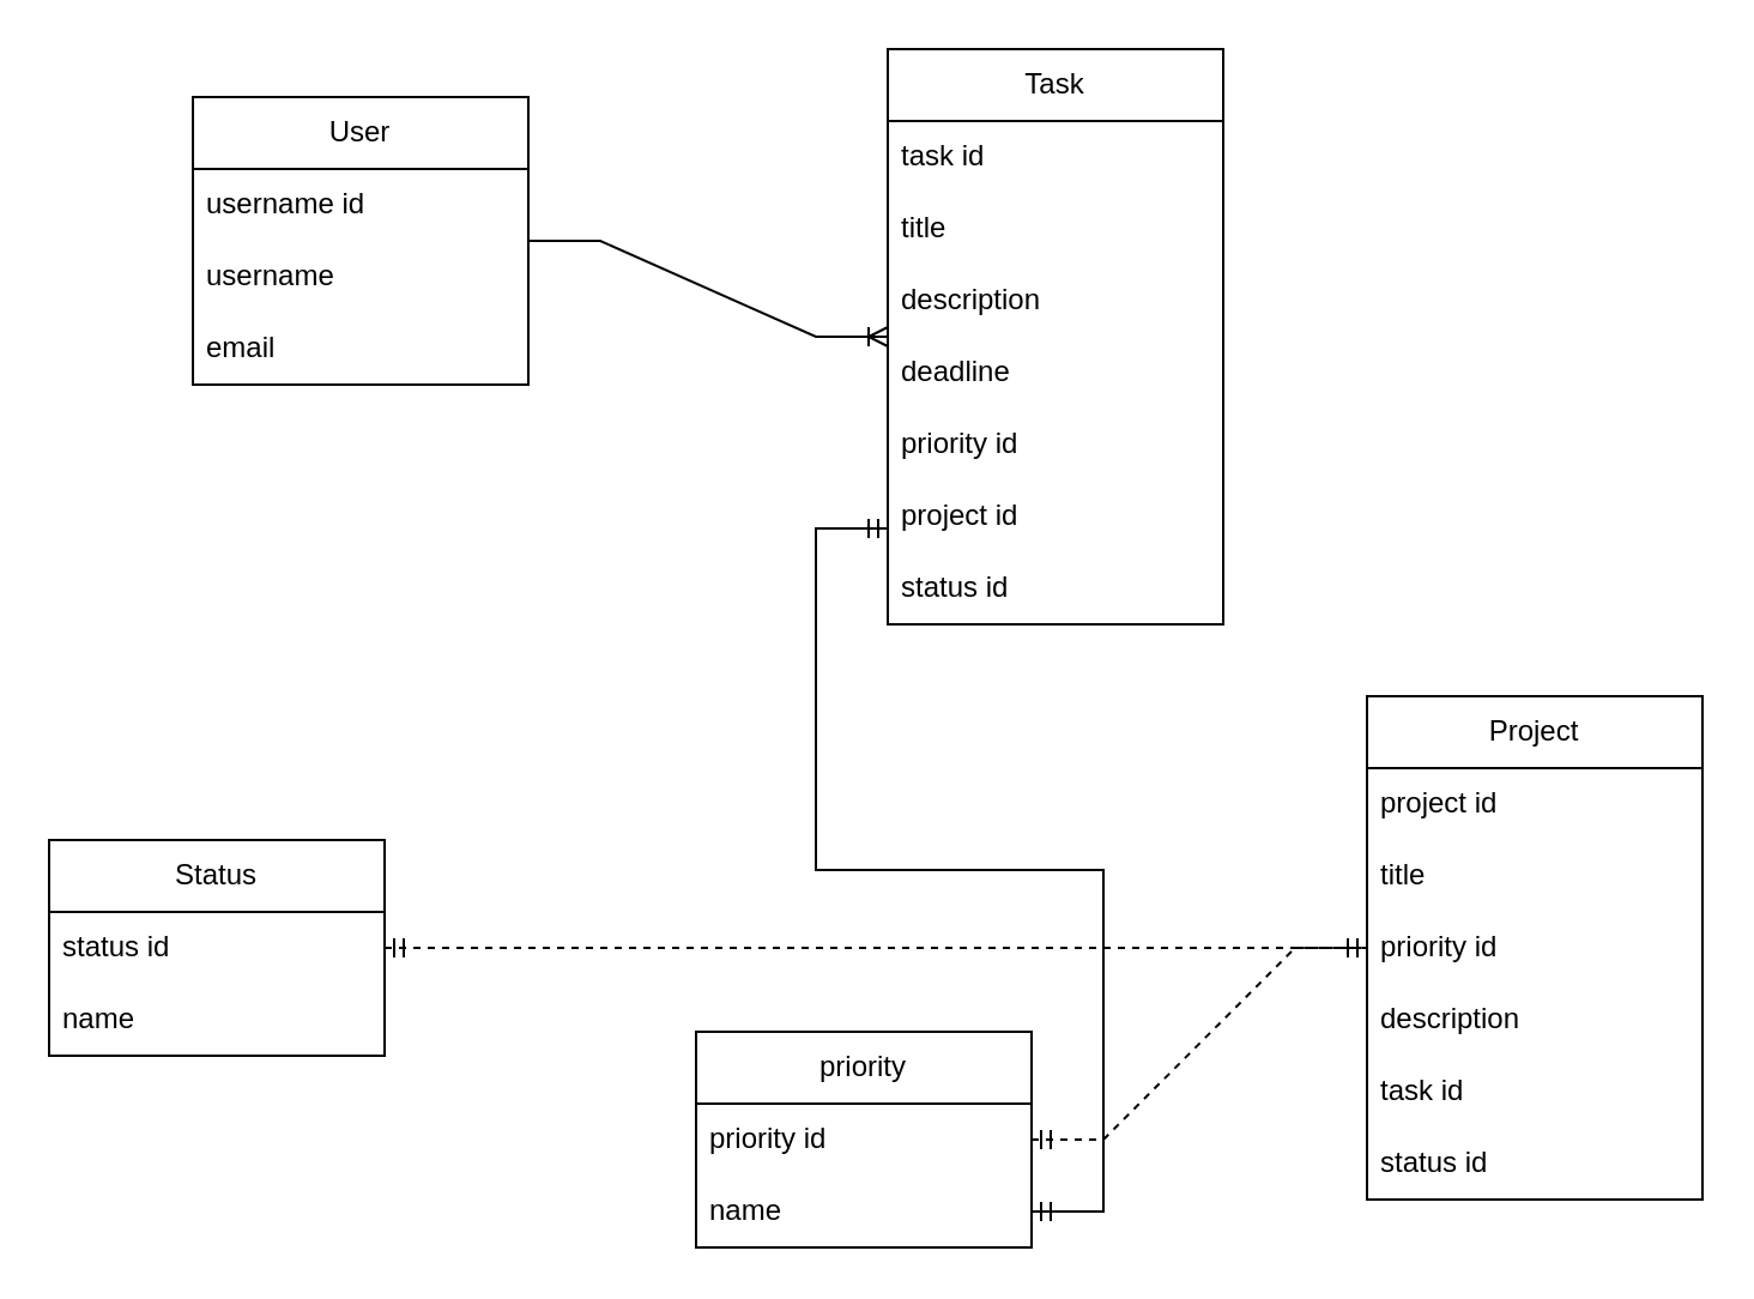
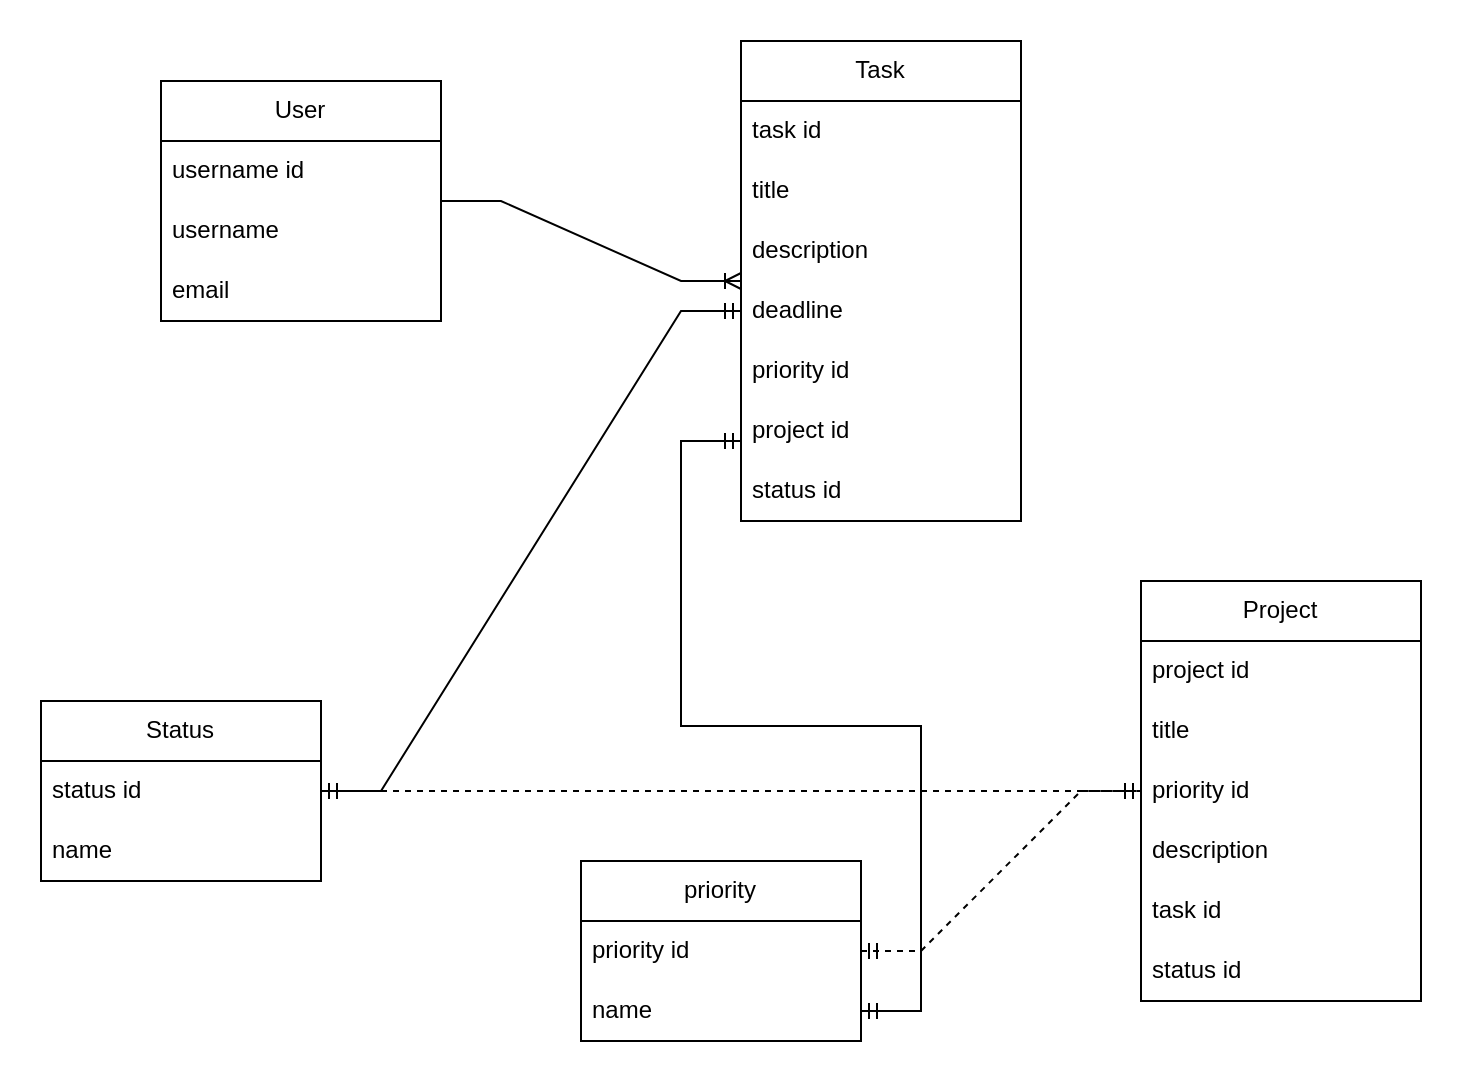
  <mxCell id="0" />
  <mxCell id="1" parent="0" />
  <mxCell id="2" value="User" style="swimlane;fontStyle=0;childLayout=stackLayout;horizontal=1;startSize=30;horizontalStack=0;resizeParent=1;resizeParentMax=0;resizeLast=0;collapsible=1;marginBottom=0;whiteSpace=wrap;html=1;" parent="1" vertex="1"><mxGeometry x="80" y="40" width="140" height="120" as="geometry" /></mxCell>
  <mxCell id="3" value="username id" style="text;strokeColor=none;fillColor=none;align=left;verticalAlign=middle;spacingLeft=4;spacingRight=4;overflow=hidden;points=[[0,0.5],[1,0.5]];portConstraint=eastwest;rotatable=0;whiteSpace=wrap;html=1;" parent="2" vertex="1"><mxGeometry y="30" width="140" height="30" as="geometry" /></mxCell>
  <mxCell id="4" value="username" style="text;strokeColor=none;fillColor=none;align=left;verticalAlign=middle;spacingLeft=4;spacingRight=4;overflow=hidden;points=[[0,0.5],[1,0.5]];portConstraint=eastwest;rotatable=0;whiteSpace=wrap;html=1;" parent="2" vertex="1"><mxGeometry y="60" width="140" height="30" as="geometry" /></mxCell>
  <mxCell id="5" value="email" style="text;strokeColor=none;fillColor=none;align=left;verticalAlign=middle;spacingLeft=4;spacingRight=4;overflow=hidden;points=[[0,0.5],[1,0.5]];portConstraint=eastwest;rotatable=0;whiteSpace=wrap;html=1;" parent="2" vertex="1"><mxGeometry y="90" width="140" height="30" as="geometry" /></mxCell>
  <mxCell id="6" value="Task" style="swimlane;fontStyle=0;childLayout=stackLayout;horizontal=1;startSize=30;horizontalStack=0;resizeParent=1;resizeParentMax=0;resizeLast=0;collapsible=1;marginBottom=0;whiteSpace=wrap;html=1;" parent="1" vertex="1"><mxGeometry x="370" y="20" width="140" height="240" as="geometry" /></mxCell>
  <mxCell id="7" value="task id" style="text;strokeColor=none;fillColor=none;align=left;verticalAlign=middle;spacingLeft=4;spacingRight=4;overflow=hidden;points=[[0,0.5],[1,0.5]];portConstraint=eastwest;rotatable=0;whiteSpace=wrap;html=1;" parent="6" vertex="1"><mxGeometry y="30" width="140" height="30" as="geometry" /></mxCell>
  <mxCell id="8" value="title" style="text;strokeColor=none;fillColor=none;align=left;verticalAlign=middle;spacingLeft=4;spacingRight=4;overflow=hidden;points=[[0,0.5],[1,0.5]];portConstraint=eastwest;rotatable=0;whiteSpace=wrap;html=1;" parent="6" vertex="1"><mxGeometry y="60" width="140" height="30" as="geometry" /></mxCell>
  <mxCell id="9" value="description" style="text;strokeColor=none;fillColor=none;align=left;verticalAlign=middle;spacingLeft=4;spacingRight=4;overflow=hidden;points=[[0,0.5],[1,0.5]];portConstraint=eastwest;rotatable=0;whiteSpace=wrap;html=1;" parent="6" vertex="1"><mxGeometry y="90" width="140" height="30" as="geometry" /></mxCell>
  <mxCell id="10" value="deadline" style="text;strokeColor=none;fillColor=none;align=left;verticalAlign=middle;spacingLeft=4;spacingRight=4;overflow=hidden;points=[[0,0.5],[1,0.5]];portConstraint=eastwest;rotatable=0;whiteSpace=wrap;html=1;" parent="6" vertex="1"><mxGeometry y="120" width="140" height="30" as="geometry" /></mxCell>
  <mxCell id="11" value="priority id" style="text;strokeColor=none;fillColor=none;align=left;verticalAlign=middle;spacingLeft=4;spacingRight=4;overflow=hidden;points=[[0,0.5],[1,0.5]];portConstraint=eastwest;rotatable=0;whiteSpace=wrap;html=1;" parent="6" vertex="1"><mxGeometry y="150" width="140" height="30" as="geometry" /></mxCell>
  <mxCell id="12" value="project id" style="text;strokeColor=none;fillColor=none;align=left;verticalAlign=middle;spacingLeft=4;spacingRight=4;overflow=hidden;points=[[0,0.5],[1,0.5]];portConstraint=eastwest;rotatable=0;whiteSpace=wrap;html=1;" vertex="1" parent="6"><mxGeometry y="180" width="140" height="30" as="geometry" /></mxCell>
  <mxCell id="13" value="status id" style="text;strokeColor=none;fillColor=none;align=left;verticalAlign=middle;spacingLeft=4;spacingRight=4;overflow=hidden;points=[[0,0.5],[1,0.5]];portConstraint=eastwest;rotatable=0;whiteSpace=wrap;html=1;" parent="6" vertex="1"><mxGeometry y="210" width="140" height="30" as="geometry" /></mxCell>
  <mxCell id="14" value="Project" style="swimlane;fontStyle=0;childLayout=stackLayout;horizontal=1;startSize=30;horizontalStack=0;resizeParent=1;resizeParentMax=0;resizeLast=0;collapsible=1;marginBottom=0;whiteSpace=wrap;html=1;" parent="1" vertex="1"><mxGeometry x="570" y="290" width="140" height="210" as="geometry" /></mxCell>
  <mxCell id="15" value="project id" style="text;strokeColor=none;fillColor=none;align=left;verticalAlign=middle;spacingLeft=4;spacingRight=4;overflow=hidden;points=[[0,0.5],[1,0.5]];portConstraint=eastwest;rotatable=0;whiteSpace=wrap;html=1;" parent="14" vertex="1"><mxGeometry y="30" width="140" height="30" as="geometry" /></mxCell>
  <mxCell id="16" value="title" style="text;strokeColor=none;fillColor=none;align=left;verticalAlign=middle;spacingLeft=4;spacingRight=4;overflow=hidden;points=[[0,0.5],[1,0.5]];portConstraint=eastwest;rotatable=0;whiteSpace=wrap;html=1;" parent="14" vertex="1"><mxGeometry y="60" width="140" height="30" as="geometry" /></mxCell>
  <mxCell id="17" value="priority id" style="text;strokeColor=none;fillColor=none;align=left;verticalAlign=middle;spacingLeft=4;spacingRight=4;overflow=hidden;points=[[0,0.5],[1,0.5]];portConstraint=eastwest;rotatable=0;whiteSpace=wrap;html=1;" vertex="1" parent="14"><mxGeometry y="90" width="140" height="30" as="geometry" /></mxCell>
  <mxCell id="18" value="description&amp;nbsp;" style="text;strokeColor=none;fillColor=none;align=left;verticalAlign=middle;spacingLeft=4;spacingRight=4;overflow=hidden;points=[[0,0.5],[1,0.5]];portConstraint=eastwest;rotatable=0;whiteSpace=wrap;html=1;" vertex="1" parent="14"><mxGeometry y="120" width="140" height="30" as="geometry" /></mxCell>
  <mxCell id="19" value="task id" style="text;strokeColor=none;fillColor=none;align=left;verticalAlign=middle;spacingLeft=4;spacingRight=4;overflow=hidden;points=[[0,0.5],[1,0.5]];portConstraint=eastwest;rotatable=0;whiteSpace=wrap;html=1;" vertex="1" parent="14"><mxGeometry y="150" width="140" height="30" as="geometry" /></mxCell>
  <mxCell id="20" value="status id" style="text;strokeColor=none;fillColor=none;align=left;verticalAlign=middle;spacingLeft=4;spacingRight=4;overflow=hidden;points=[[0,0.5],[1,0.5]];portConstraint=eastwest;rotatable=0;whiteSpace=wrap;html=1;" parent="14" vertex="1"><mxGeometry y="180" width="140" height="30" as="geometry" /></mxCell>
  <mxCell id="21" value="priority" style="swimlane;fontStyle=0;childLayout=stackLayout;horizontal=1;startSize=30;horizontalStack=0;resizeParent=1;resizeParentMax=0;resizeLast=0;collapsible=1;marginBottom=0;whiteSpace=wrap;html=1;" parent="1" vertex="1"><mxGeometry x="290" y="430" width="140" height="90" as="geometry" /></mxCell>
  <mxCell id="22" value="priority id" style="text;strokeColor=none;fillColor=none;align=left;verticalAlign=middle;spacingLeft=4;spacingRight=4;overflow=hidden;points=[[0,0.5],[1,0.5]];portConstraint=eastwest;rotatable=0;whiteSpace=wrap;html=1;" parent="21" vertex="1"><mxGeometry y="30" width="140" height="30" as="geometry" /></mxCell>
  <mxCell id="23" value="name" style="text;strokeColor=none;fillColor=none;align=left;verticalAlign=middle;spacingLeft=4;spacingRight=4;overflow=hidden;points=[[0,0.5],[1,0.5]];portConstraint=eastwest;rotatable=0;whiteSpace=wrap;html=1;" parent="21" vertex="1"><mxGeometry y="60" width="140" height="30" as="geometry" /></mxCell>
  <mxCell id="24" value="Status" style="swimlane;fontStyle=0;childLayout=stackLayout;horizontal=1;startSize=30;horizontalStack=0;resizeParent=1;resizeParentMax=0;resizeLast=0;collapsible=1;marginBottom=0;whiteSpace=wrap;html=1;" parent="1" vertex="1"><mxGeometry x="20" y="350" width="140" height="90" as="geometry" /></mxCell>
  <mxCell id="25" value="status id" style="text;strokeColor=none;fillColor=none;align=left;verticalAlign=middle;spacingLeft=4;spacingRight=4;overflow=hidden;points=[[0,0.5],[1,0.5]];portConstraint=eastwest;rotatable=0;whiteSpace=wrap;html=1;" parent="24" vertex="1"><mxGeometry y="30" width="140" height="30" as="geometry" /></mxCell>
  <mxCell id="26" value="name" style="text;strokeColor=none;fillColor=none;align=left;verticalAlign=middle;spacingLeft=4;spacingRight=4;overflow=hidden;points=[[0,0.5],[1,0.5]];portConstraint=eastwest;rotatable=0;whiteSpace=wrap;html=1;" parent="24" vertex="1"><mxGeometry y="60" width="140" height="30" as="geometry" /></mxCell>
  <mxCell id="27" value="" style="edgeStyle=entityRelationEdgeStyle;fontSize=12;html=1;endArrow=ERoneToMany;rounded=0;" edge="1" parent="1" source="2"><mxGeometry width="100" height="100" relative="1" as="geometry"><mxPoint x="270" y="240" as="sourcePoint" /><mxPoint x="370" y="140" as="targetPoint" /></mxGeometry></mxCell>
+ <mxCell id="28" value="" style="edgeStyle=entityRelationEdgeStyle;fontSize=12;html=1;endArrow=ERmandOne;startArrow=ERmandOne;rounded=0;entryX=0;entryY=0.5;entryDx=0;entryDy=0;" edge="1" parent="1" source="24" target="10"><mxGeometry width="100" height="100" relative="1" as="geometry"><mxPoint x="250" y="350" as="sourcePoint" /><mxPoint x="330" y="180" as="targetPoint" /></mxGeometry></mxCell>
  <mxCell id="29" value="" style="edgeStyle=entityRelationEdgeStyle;fontSize=12;html=1;endArrow=ERmandOne;startArrow=ERmandOne;rounded=0;dashed=1;" edge="1" parent="1" source="24" target="14"><mxGeometry width="100" height="100" relative="1" as="geometry"><mxPoint x="250" y="350" as="sourcePoint" /><mxPoint x="350" y="250" as="targetPoint" /></mxGeometry></mxCell>
  <mxCell id="30" value="" style="edgeStyle=entityRelationEdgeStyle;fontSize=12;html=1;endArrow=ERmandOne;startArrow=ERmandOne;rounded=0;dashed=1;" edge="1" parent="1" source="21" target="14"><mxGeometry width="100" height="100" relative="1" as="geometry"><mxPoint x="250" y="350" as="sourcePoint" /><mxPoint x="350" y="250" as="targetPoint" /></mxGeometry></mxCell>
  <mxCell id="31" value="" style="edgeStyle=entityRelationEdgeStyle;fontSize=12;html=1;endArrow=ERmandOne;startArrow=ERmandOne;rounded=0;exitX=1;exitY=0.5;exitDx=0;exitDy=0;" edge="1" parent="1" source="23"><mxGeometry width="100" height="100" relative="1" as="geometry"><mxPoint x="290" y="450" as="sourcePoint" /><mxPoint x="370" y="220" as="targetPoint" /></mxGeometry></mxCell>
